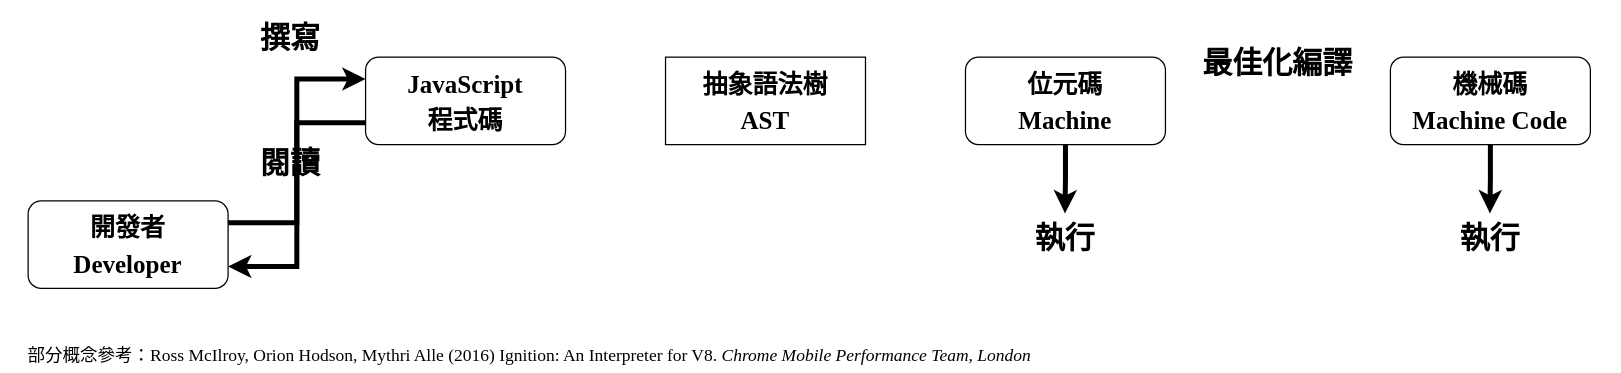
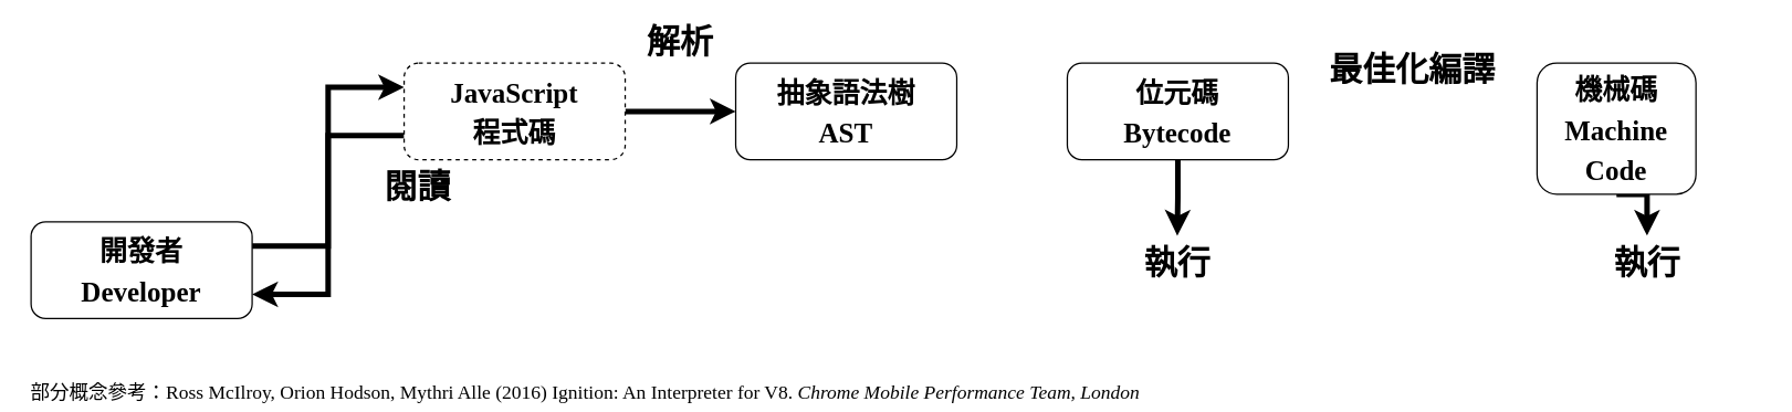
  <mxCell id="0" />
  <mxCell id="1" parent="0" />
  <mxCell id="2" style="edgeStyle=orthogonalEdgeStyle;rounded=0;orthogonalLoop=1;jettySize=auto;html=1;exitX=0;exitY=0.75;exitDx=0;exitDy=0;entryX=1;entryY=0.75;entryDx=0;entryDy=0;strokeWidth=4;" edge="1" parent="1" source="4" target="6"><mxGeometry relative="1" as="geometry" /></mxCell>
- <mxCell id="4" value="&lt;span style=&quot;font-size: 20px&quot;&gt;JavaScript&lt;br&gt;程式碼&lt;br&gt;&lt;/span&gt;" style="rounded=1;whiteSpace=wrap;html=1;fontFamily=微軟正黑體;fontSize=24;fontStyle=1" vertex="1" parent="1"><mxGeometry x="292" y="45" width="160" height="70" as="geometry" /></mxCell>
+ <mxCell id="3" style="edgeStyle=orthogonalEdgeStyle;rounded=0;orthogonalLoop=1;jettySize=auto;html=1;exitX=1;exitY=0.5;exitDx=0;exitDy=0;strokeWidth=4;" edge="1" parent="1" source="4" target="7"><mxGeometry relative="1" as="geometry" /></mxCell>
+ <mxCell id="4" value="&lt;span style=&quot;font-size: 20px&quot;&gt;JavaScript&lt;br&gt;程式碼&lt;br&gt;&lt;/span&gt;" style="rounded=1;whiteSpace=wrap;html=1;fontFamily=微軟正黑體;fontSize=24;fontStyle=1;dashed=1;" vertex="1" parent="1"><mxGeometry x="292" y="45" width="160" height="70" as="geometry" /></mxCell>
  <mxCell id="5" style="edgeStyle=orthogonalEdgeStyle;rounded=0;orthogonalLoop=1;jettySize=auto;html=1;exitX=1;exitY=0.25;exitDx=0;exitDy=0;entryX=0;entryY=0.25;entryDx=0;entryDy=0;strokeWidth=4;" edge="1" parent="1" source="6" target="4"><mxGeometry relative="1" as="geometry" /></mxCell>
  <mxCell id="6" value="&lt;font style=&quot;font-size: 20px&quot;&gt;開發者&lt;br&gt;Developer&lt;/font&gt;" style="rounded=1;whiteSpace=wrap;html=1;fontFamily=微軟正黑體;fontSize=24;fontStyle=1" vertex="1" parent="1"><mxGeometry x="22" y="160" width="160" height="70" as="geometry" /></mxCell>
- <mxCell id="7" value="&lt;span style=&quot;font-size: 20px&quot;&gt;抽象語法樹&lt;br&gt;AST&lt;br&gt;&lt;/span&gt;" style="whiteSpace=wrap;html=1;fontFamily=微軟正黑體;fontSize=24;fontStyle=1;rounded=0;" vertex="1" parent="1"><mxGeometry x="532" y="45" width="160" height="70" as="geometry" /></mxCell>
+ <mxCell id="7" value="&lt;span style=&quot;font-size: 20px&quot;&gt;抽象語法樹&lt;br&gt;AST&lt;br&gt;&lt;/span&gt;" style="rounded=1;whiteSpace=wrap;html=1;fontFamily=微軟正黑體;fontSize=24;fontStyle=1" vertex="1" parent="1"><mxGeometry x="532" y="45" width="160" height="70" as="geometry" /></mxCell>
  <mxCell id="8" style="edgeStyle=orthogonalEdgeStyle;rounded=0;orthogonalLoop=1;jettySize=auto;html=1;exitX=0.5;exitY=1;exitDx=0;exitDy=0;strokeWidth=4;" edge="1" parent="1" source="9"><mxGeometry relative="1" as="geometry"><mxPoint x="851.588" y="170" as="targetPoint" /></mxGeometry></mxCell>
- <mxCell id="9" value="&lt;span style=&quot;font-size: 20px&quot;&gt;位元碼&lt;br&gt;Machine&lt;br&gt;&lt;/span&gt;" style="rounded=1;whiteSpace=wrap;html=1;fontFamily=微軟正黑體;fontSize=24;fontStyle=1" vertex="1" parent="1"><mxGeometry x="772" y="45" width="160" height="70" as="geometry" /></mxCell>
+ <mxCell id="9" value="&lt;span style=&quot;font-size: 20px&quot;&gt;位元碼&lt;br&gt;Bytecode&lt;br&gt;&lt;/span&gt;" style="rounded=1;whiteSpace=wrap;html=1;fontFamily=微軟正黑體;fontSize=24;fontStyle=1" vertex="1" parent="1"><mxGeometry x="772" y="45" width="160" height="70" as="geometry" /></mxCell>
  <mxCell id="10" value="執行" style="text;html=1;strokeColor=none;fillColor=none;align=center;verticalAlign=middle;whiteSpace=wrap;rounded=0;fontFamily=微軟正黑體;fontSize=24;fontStyle=1" vertex="1" parent="1"><mxGeometry x="1112" y="180" width="160" height="20" as="geometry" /></mxCell>
- <mxCell id="12" value="閱讀" style="text;html=1;strokeColor=none;fillColor=none;align=center;verticalAlign=middle;whiteSpace=wrap;rounded=0;fontFamily=微軟正黑體;fontSize=24;fontStyle=1" vertex="1" parent="1"><mxGeometry x="152" y="120" width="160" height="20" as="geometry" /></mxCell>
- <mxCell id="13" value="撰寫" style="text;html=1;strokeColor=none;fillColor=none;align=center;verticalAlign=middle;whiteSpace=wrap;rounded=0;fontFamily=微軟正黑體;fontSize=24;fontStyle=1" vertex="1" parent="1"><mxGeometry x="152" y="20" width="160" height="20" as="geometry" /></mxCell>
+ <mxCell id="11" value="解析" style="text;html=1;strokeColor=none;fillColor=none;align=center;verticalAlign=middle;whiteSpace=wrap;rounded=0;fontFamily=微軟正黑體;fontSize=24;fontStyle=1" vertex="1" parent="1"><mxGeometry x="412" y="20" width="160" height="20" as="geometry" /></mxCell>
+ <mxCell id="12" value="閱讀" style="text;html=1;strokeColor=none;fillColor=none;align=center;verticalAlign=middle;whiteSpace=wrap;rounded=0;fontFamily=微軟正黑體;fontSize=24;fontStyle=1" vertex="1" parent="1"><mxGeometry x="222" y="125" width="160" height="20" as="geometry" /></mxCell>
  <mxCell id="14" style="edgeStyle=orthogonalEdgeStyle;rounded=0;orthogonalLoop=1;jettySize=auto;html=1;exitX=0.5;exitY=1;exitDx=0;exitDy=0;strokeWidth=4;" edge="1" parent="1" source="15"><mxGeometry relative="1" as="geometry"><mxPoint x="1191.588" y="170" as="targetPoint" /></mxGeometry></mxCell>
- <mxCell id="15" value="&lt;span style=&quot;font-size: 20px&quot;&gt;機械碼&lt;br&gt;Machine Code&lt;br&gt;&lt;/span&gt;" style="rounded=1;whiteSpace=wrap;html=1;fontFamily=微軟正黑體;fontSize=24;fontStyle=1" vertex="1" parent="1"><mxGeometry x="1112" y="45" width="160" height="70" as="geometry" /></mxCell>
+ <mxCell id="15" value="&lt;span style=&quot;font-size: 20px&quot;&gt;機械碼&lt;br&gt;Machine Code&lt;br&gt;&lt;/span&gt;" style="rounded=1;whiteSpace=wrap;html=1;fontFamily=微軟正黑體;fontSize=24;fontStyle=1" vertex="1" parent="1"><mxGeometry x="1112" y="45" width="115" height="95" as="geometry" /></mxCell>
  <mxCell id="16" value="最佳化編譯" style="text;html=1;strokeColor=none;fillColor=none;align=center;verticalAlign=middle;whiteSpace=wrap;rounded=0;fontFamily=微軟正黑體;fontSize=24;fontStyle=1" vertex="1" parent="1"><mxGeometry x="942" y="40" width="160" height="20" as="geometry" /></mxCell>
  <mxCell id="17" value="執行" style="text;html=1;strokeColor=none;fillColor=none;align=center;verticalAlign=middle;whiteSpace=wrap;rounded=0;fontFamily=微軟正黑體;fontSize=24;fontStyle=1" vertex="1" parent="1"><mxGeometry x="772" y="180" width="160" height="20" as="geometry" /></mxCell>
  <mxCell id="18" value="&lt;font style=&quot;font-size: 14px&quot;&gt;&lt;font style=&quot;font-size: 14px&quot;&gt;部分概念參考：Ross McIlroy, Orion Hodson, Mythri Alle (2016) Ignition: An Interpreter for V8.&amp;nbsp;&lt;/font&gt;&lt;i&gt;Chrome Mobile Performance Team, London&lt;/i&gt;&lt;/font&gt;" style="text;whiteSpace=wrap;html=1;fontSize=24;fontFamily=微軟正黑體;" vertex="1" parent="1"><mxGeometry x="20" y="260" width="1255" as="geometry" /></mxCell>
